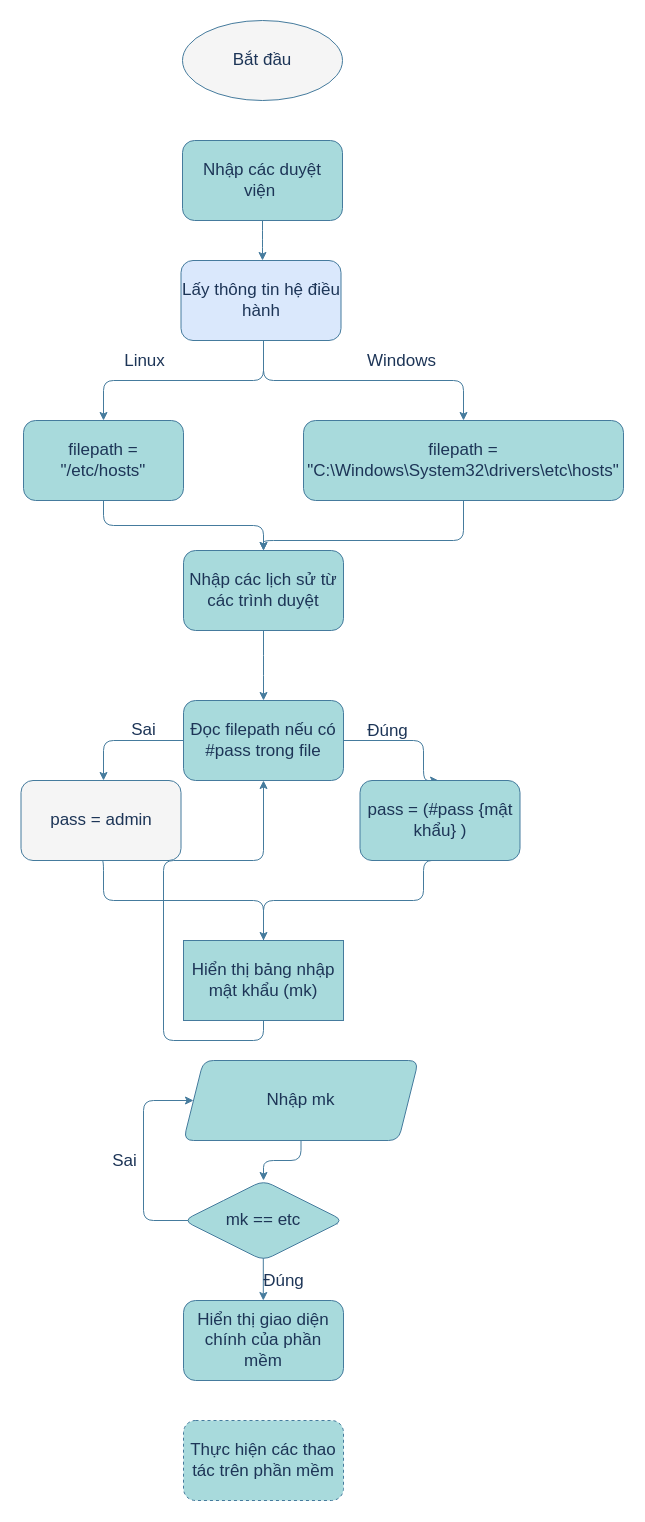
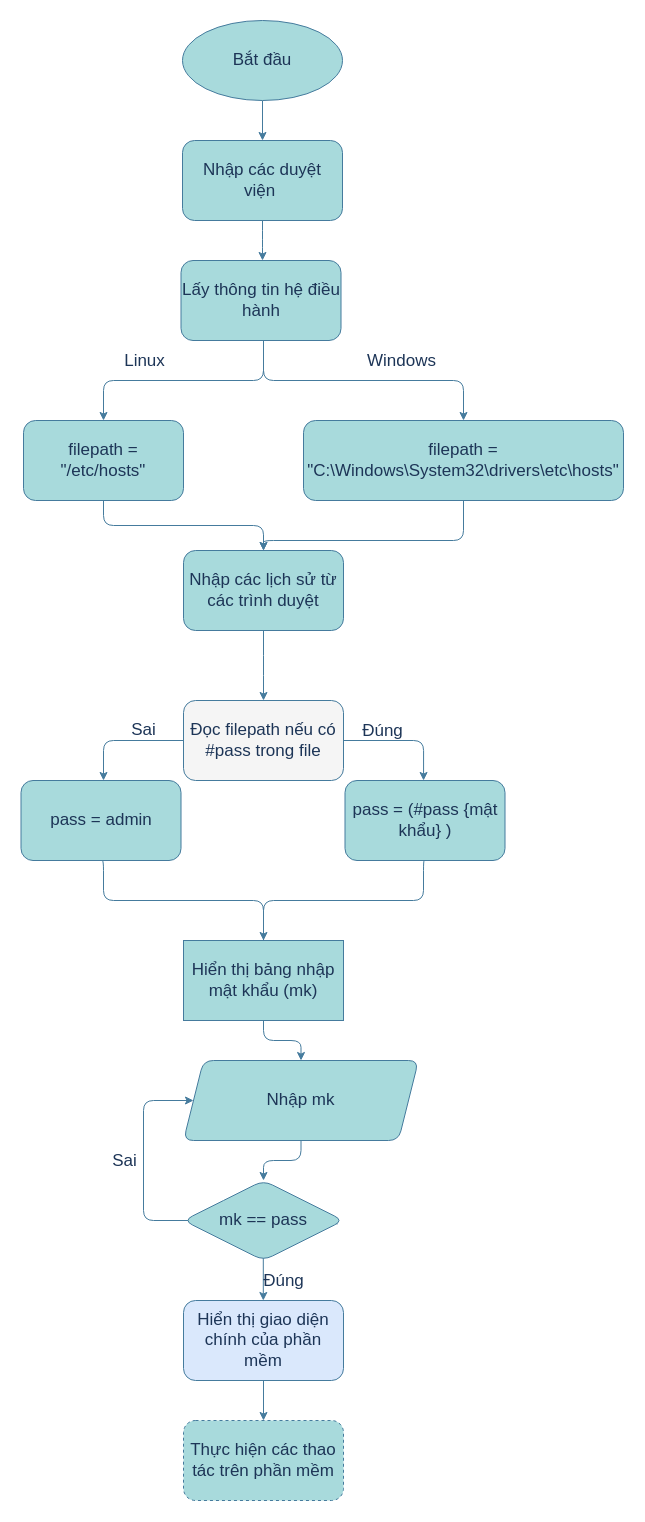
  <mxCell id="0" />
  <mxCell id="1" parent="0" />
  <mxCell id="2" value="Thực hiện các thao tác trên phần mềm" style="whiteSpace=wrap;html=1;rounded=1;labelBackgroundColor=none;fillColor=#A8DADC;strokeColor=#457B9D;fontColor=#1D3557;fontSize=17;dashed=1;" parent="1" vertex="1"><mxGeometry x="183" y="1420" width="160" height="80" as="geometry" /></mxCell>
  <mxCell id="3" style="edgeStyle=orthogonalEdgeStyle;rounded=1;orthogonalLoop=1;jettySize=auto;html=1;labelBackgroundColor=none;strokeColor=#457B9D;fontColor=default;fontSize=17;" parent="1" target="10" edge="1"><mxGeometry relative="1" as="geometry"><mxPoint x="263" y="270" as="sourcePoint" /><Array as="points"><mxPoint x="263" y="380" /><mxPoint x="103" y="380" /></Array></mxGeometry></mxCell>
  <mxCell id="4" value="Linux" style="edgeLabel;html=1;align=center;verticalAlign=middle;resizable=0;points=[];labelBackgroundColor=none;fontColor=#1D3557;rounded=1;fontSize=17;" parent="3" vertex="1" connectable="0"><mxGeometry x="0.245" y="1" relative="1" as="geometry"><mxPoint x="-37" y="-21" as="offset" /></mxGeometry></mxCell>
  <mxCell id="5" style="edgeStyle=orthogonalEdgeStyle;rounded=1;orthogonalLoop=1;jettySize=auto;html=1;labelBackgroundColor=none;strokeColor=#457B9D;fontColor=default;fontSize=17;" parent="1" target="8" edge="1"><mxGeometry relative="1" as="geometry"><mxPoint x="263" y="290" as="sourcePoint" /><Array as="points"><mxPoint x="263" y="380" /><mxPoint x="463" y="380" /></Array></mxGeometry></mxCell>
  <mxCell id="6" value="Windows" style="edgeLabel;html=1;align=center;verticalAlign=middle;resizable=0;points=[];labelBackgroundColor=none;fontColor=#1D3557;rounded=1;fontSize=17;" parent="5" vertex="1" connectable="0"><mxGeometry x="-0.127" y="-2" relative="1" as="geometry"><mxPoint x="83" y="-22" as="offset" /></mxGeometry></mxCell>
  <mxCell id="7" style="edgeStyle=orthogonalEdgeStyle;rounded=1;orthogonalLoop=1;jettySize=auto;html=1;exitX=0.5;exitY=1;exitDx=0;exitDy=0;entryX=0.5;entryY=0;entryDx=0;entryDy=0;labelBackgroundColor=none;strokeColor=#457B9D;fontColor=default;fontSize=17;" parent="1" source="8" target="29" edge="1"><mxGeometry relative="1" as="geometry"><mxPoint x="263" y="570" as="targetPoint" /><Array as="points"><mxPoint x="463" y="500" /><mxPoint x="463" y="540" /><mxPoint x="263" y="540" /></Array></mxGeometry></mxCell>
  <mxCell id="8" value="filepath = &quot;C:\Windows\System32\drivers\etc\hosts&quot;" style="rounded=1;whiteSpace=wrap;html=1;labelBackgroundColor=none;fillColor=#A8DADC;strokeColor=#457B9D;fontColor=#1D3557;fontSize=17;" parent="1" vertex="1"><mxGeometry x="303" y="420" width="320" height="80" as="geometry" /></mxCell>
  <mxCell id="9" style="edgeStyle=orthogonalEdgeStyle;rounded=1;orthogonalLoop=1;jettySize=auto;html=1;exitX=0.5;exitY=1;exitDx=0;exitDy=0;entryX=0.5;entryY=0;entryDx=0;entryDy=0;labelBackgroundColor=none;strokeColor=#457B9D;fontColor=default;fontSize=17;" parent="1" source="10" target="29" edge="1"><mxGeometry relative="1" as="geometry"><mxPoint x="263" y="640" as="targetPoint" /></mxGeometry></mxCell>
  <mxCell id="10" value="filepath = &quot;/etc/hosts&quot;" style="rounded=1;whiteSpace=wrap;html=1;labelBackgroundColor=none;fillColor=#A8DADC;strokeColor=#457B9D;fontColor=#1D3557;fontSize=17;" parent="1" vertex="1"><mxGeometry x="23" y="420" width="160" height="80" as="geometry" /></mxCell>
  <mxCell id="11" style="edgeStyle=orthogonalEdgeStyle;rounded=1;orthogonalLoop=1;jettySize=auto;html=1;labelBackgroundColor=none;strokeColor=#457B9D;fontColor=default;entryX=0.5;entryY=0;entryDx=0;entryDy=0;exitX=0.964;exitY=0.526;exitDx=0;exitDy=0;exitPerimeter=0;fontSize=17;" parent="1" edge="1"><mxGeometry relative="1" as="geometry"><Array as="points"><mxPoint x="337" y="740" /><mxPoint x="103" y="740" /></Array><mxPoint x="337.24" y="742.08" as="sourcePoint" /><mxPoint x="103" y="780" as="targetPoint" /></mxGeometry></mxCell>
  <mxCell id="12" value="Sai" style="edgeLabel;html=1;align=center;verticalAlign=middle;resizable=0;points=[];labelBackgroundColor=none;fontColor=#1D3557;rounded=1;fontSize=17;" parent="11" vertex="1" connectable="0"><mxGeometry x="-0.156" y="4" relative="1" as="geometry"><mxPoint x="-80" y="-15" as="offset" /></mxGeometry></mxCell>
  <mxCell id="13" style="edgeStyle=orthogonalEdgeStyle;rounded=1;orthogonalLoop=1;jettySize=auto;html=1;labelBackgroundColor=none;strokeColor=#457B9D;fontColor=default;exitX=0.067;exitY=0.543;exitDx=0;exitDy=0;exitPerimeter=0;entryX=0.491;entryY=0;entryDx=0;entryDy=0;entryPerimeter=0;fontSize=17;" parent="1" target="18" edge="1"><mxGeometry relative="1" as="geometry"><Array as="points"><mxPoint x="213" y="740" /><mxPoint x="423" y="740" /></Array><mxPoint x="213.03" y="733.43" as="sourcePoint" /><mxPoint x="424.15" y="769.99" as="targetPoint" /></mxGeometry></mxCell>
  <mxCell id="14" value="Đúng" style="edgeLabel;html=1;align=center;verticalAlign=middle;resizable=0;points=[];labelBackgroundColor=none;fontColor=#1D3557;rounded=1;fontSize=17;" parent="13" vertex="1" connectable="0"><mxGeometry x="-0.278" y="-1" relative="1" as="geometry"><mxPoint x="82" y="-11" as="offset" /></mxGeometry></mxCell>
  <mxCell id="15" style="edgeStyle=orthogonalEdgeStyle;rounded=1;orthogonalLoop=1;jettySize=auto;html=1;exitX=0.5;exitY=1;exitDx=0;exitDy=0;entryX=0.5;entryY=0;entryDx=0;entryDy=0;labelBackgroundColor=none;strokeColor=#457B9D;fontColor=default;fontSize=17;endArrow=none;" parent="1" source="16" target="20" edge="1"><mxGeometry relative="1" as="geometry"><Array as="points"><mxPoint x="103" y="860" /><mxPoint x="103" y="900" /><mxPoint x="263" y="900" /></Array></mxGeometry></mxCell>
- <mxCell id="16" value="pass = admin" style="rounded=1;whiteSpace=wrap;html=1;labelBackgroundColor=none;fillColor=#f5f5f5;strokeColor=#457B9D;fontColor=#1D3557;fontSize=17;" parent="1" vertex="1"><mxGeometry x="20.5" y="780" width="160" height="80" as="geometry" /></mxCell>
+ <mxCell id="16" value="pass = admin" style="rounded=1;whiteSpace=wrap;html=1;labelBackgroundColor=none;fillColor=#A8DADC;strokeColor=#457B9D;fontColor=#1D3557;fontSize=17;" parent="1" vertex="1"><mxGeometry x="20.5" y="780" width="160" height="80" as="geometry" /></mxCell>
  <mxCell id="17" style="edgeStyle=orthogonalEdgeStyle;rounded=1;orthogonalLoop=1;jettySize=auto;html=1;exitX=0.5;exitY=1;exitDx=0;exitDy=0;entryX=0.5;entryY=0;entryDx=0;entryDy=0;labelBackgroundColor=none;strokeColor=#457B9D;fontColor=default;fontSize=17;" parent="1" source="18" target="20" edge="1"><mxGeometry relative="1" as="geometry"><Array as="points"><mxPoint x="423" y="860" /><mxPoint x="423" y="900" /><mxPoint x="263" y="900" /></Array></mxGeometry></mxCell>
- <mxCell id="18" value="pass = (#pass {mật khẩu} )" style="rounded=1;whiteSpace=wrap;html=1;labelBackgroundColor=none;fillColor=#A8DADC;strokeColor=#457B9D;fontColor=#1D3557;fontSize=17;" parent="1" vertex="1"><mxGeometry x="359.5" y="780" width="160" height="80" as="geometry" /></mxCell>
- <mxCell id="19" style="edgeStyle=orthogonalEdgeStyle;rounded=1;orthogonalLoop=1;jettySize=auto;html=1;exitX=0.5;exitY=1;exitDx=0;exitDy=0;labelBackgroundColor=none;strokeColor=#457B9D;fontColor=default;fontSize=17;" parent="1" source="20" target="36" edge="1"><mxGeometry relative="1" as="geometry"><mxPoint x="263" y="1140" as="sourcePoint" /></mxGeometry></mxCell>
+ <mxCell id="18" value="pass = (#pass {mật khẩu} )" style="rounded=1;whiteSpace=wrap;html=1;labelBackgroundColor=none;fillColor=#A8DADC;strokeColor=#457B9D;fontColor=#1D3557;fontSize=17;" parent="1" vertex="1"><mxGeometry x="344.5" y="780" width="160" height="80" as="geometry" /></mxCell>
+ <mxCell id="19" style="edgeStyle=orthogonalEdgeStyle;rounded=1;orthogonalLoop=1;jettySize=auto;html=1;exitX=0.5;exitY=1;exitDx=0;exitDy=0;entryX=0.5;entryY=0;entryDx=0;entryDy=0;labelBackgroundColor=none;strokeColor=#457B9D;fontColor=default;fontSize=17;" parent="1" source="20" target="22" edge="1"><mxGeometry relative="1" as="geometry"><mxPoint x="263" y="1140" as="sourcePoint" /></mxGeometry></mxCell>
  <mxCell id="20" value="Hiển thị bảng nhập mật khẩu (mk)" style="whiteSpace=wrap;html=1;labelBackgroundColor=none;fillColor=#A8DADC;strokeColor=#457B9D;fontColor=#1D3557;fontSize=17;rounded=0;" parent="1" vertex="1"><mxGeometry x="183" y="940" width="160" height="80" as="geometry" /></mxCell>
  <mxCell id="21" style="edgeStyle=orthogonalEdgeStyle;rounded=1;orthogonalLoop=1;jettySize=auto;html=1;exitX=0.5;exitY=1;exitDx=0;exitDy=0;labelBackgroundColor=none;strokeColor=#457B9D;fontColor=default;fontSize=17;" parent="1" source="22" target="27" edge="1"><mxGeometry relative="1" as="geometry" /></mxCell>
  <mxCell id="22" value="Nhập mk" style="shape=parallelogram;perimeter=parallelogramPerimeter;whiteSpace=wrap;html=1;fixedSize=1;labelBackgroundColor=none;fillColor=#A8DADC;strokeColor=#457B9D;fontColor=#1D3557;rounded=1;fontSize=17;" parent="1" vertex="1"><mxGeometry x="183" y="1060" width="235" height="80" as="geometry" /></mxCell>
  <mxCell id="23" value="" style="edgeStyle=orthogonalEdgeStyle;rounded=1;orthogonalLoop=1;jettySize=auto;html=1;strokeColor=#457B9D;fontColor=default;labelBackgroundColor=none;entryX=0.5;entryY=0;entryDx=0;entryDy=0;fontSize=17;" parent="1" edge="1"><mxGeometry x="-0.001" y="40" relative="1" as="geometry"><Array as="points" /><mxPoint as="offset" /><mxPoint x="262.8" y="1200" as="sourcePoint" /><mxPoint x="262.8" y="1300" as="targetPoint" /></mxGeometry></mxCell>
  <mxCell id="24" value="Đúng" style="edgeLabel;html=1;align=center;verticalAlign=middle;resizable=0;points=[];fontColor=#1D3557;rounded=1;labelBackgroundColor=none;fontSize=17;" parent="23" vertex="1" connectable="0"><mxGeometry x="-0.062" y="7" relative="1" as="geometry"><mxPoint x="13" y="33" as="offset" /></mxGeometry></mxCell>
  <mxCell id="25" style="edgeStyle=orthogonalEdgeStyle;rounded=1;orthogonalLoop=1;jettySize=auto;html=1;exitX=0.959;exitY=0.55;exitDx=0;exitDy=0;entryX=0;entryY=0.5;entryDx=0;entryDy=0;strokeColor=#457B9D;fontColor=default;fillColor=#A8DADC;exitPerimeter=0;labelBackgroundColor=none;fontSize=17;" parent="1" source="27" target="22" edge="1"><mxGeometry relative="1" as="geometry"><Array as="points"><mxPoint x="336" y="1220" /><mxPoint x="143" y="1220" /><mxPoint x="143" y="1100" /></Array></mxGeometry></mxCell>
  <mxCell id="26" value="Sai" style="edgeLabel;html=1;align=center;verticalAlign=middle;resizable=0;points=[];fontColor=#1D3557;labelBackgroundColor=none;rounded=1;fontSize=17;" parent="25" vertex="1" connectable="0"><mxGeometry x="-0.036" y="1" relative="1" as="geometry"><mxPoint x="-40" y="-61" as="offset" /></mxGeometry></mxCell>
- <mxCell id="27" value="mk == etc" style="rhombus;whiteSpace=wrap;html=1;labelBackgroundColor=none;fillColor=#A8DADC;strokeColor=#457B9D;fontColor=#1D3557;rounded=1;fontSize=17;" parent="1" vertex="1"><mxGeometry x="183" y="1180" width="160" height="80" as="geometry" /></mxCell>
+ <mxCell id="27" value="mk == pass" style="rhombus;whiteSpace=wrap;html=1;labelBackgroundColor=none;fillColor=#A8DADC;strokeColor=#457B9D;fontColor=#1D3557;rounded=1;fontSize=17;" parent="1" vertex="1"><mxGeometry x="183" y="1180" width="160" height="80" as="geometry" /></mxCell>
  <mxCell id="28" style="edgeStyle=orthogonalEdgeStyle;rounded=1;orthogonalLoop=1;jettySize=auto;html=1;exitX=0.5;exitY=1;exitDx=0;exitDy=0;entryX=0.5;entryY=0;entryDx=0;entryDy=0;labelBackgroundColor=none;strokeColor=#457B9D;fontColor=default;fontSize=17;" parent="1" source="29" edge="1"><mxGeometry relative="1" as="geometry"><mxPoint x="263" y="700" as="targetPoint" /></mxGeometry></mxCell>
  <mxCell id="29" value="Nhập các lịch sử từ các trình duyệt" style="rounded=1;whiteSpace=wrap;html=1;labelBackgroundColor=none;fillColor=#A8DADC;strokeColor=#457B9D;fontColor=#1D3557;fontSize=17;" parent="1" vertex="1"><mxGeometry x="183" y="550" width="160" height="80" as="geometry" /></mxCell>
  <mxCell id="30" style="edgeStyle=orthogonalEdgeStyle;rounded=1;orthogonalLoop=1;jettySize=auto;html=1;labelBackgroundColor=none;strokeColor=#457B9D;fontColor=default;fontSize=17;" parent="1" source="31" edge="1"><mxGeometry relative="1" as="geometry"><mxPoint x="262" y="260" as="targetPoint" /></mxGeometry></mxCell>
  <mxCell id="31" value="Nhập các duyệt viện&amp;nbsp;" style="rounded=1;whiteSpace=wrap;html=1;labelBackgroundColor=none;fillColor=#A8DADC;strokeColor=#457B9D;fontColor=#1D3557;fontSize=17;" parent="1" vertex="1"><mxGeometry x="182" y="140" width="160" height="80" as="geometry" /></mxCell>
- <mxCell id="33" value="Bắt đầu" style="ellipse;whiteSpace=wrap;html=1;labelBackgroundColor=none;fillColor=#f5f5f5;strokeColor=#457B9D;fontColor=#1D3557;rounded=1;fontSize=17;" parent="1" vertex="1"><mxGeometry x="182" y="20" width="160" height="80" as="geometry" /></mxCell>
- <mxCell id="35" value="Hiển thị giao diện chính của phần mềm" style="whiteSpace=wrap;html=1;strokeColor=#457B9D;fontColor=#1D3557;fillColor=#A8DADC;rounded=1;labelBackgroundColor=none;fontSize=17;" parent="1" vertex="1"><mxGeometry x="183" y="1300" width="160" height="80" as="geometry" /></mxCell>
- <mxCell id="36" value="Đọc filepath nếu có #pass trong file" style="rounded=1;whiteSpace=wrap;html=1;labelBackgroundColor=none;fillColor=#A8DADC;strokeColor=#457B9D;fontColor=#1D3557;fontSize=17;" vertex="1" parent="1"><mxGeometry x="183" y="700" width="160" height="80" as="geometry" /></mxCell>
- <mxCell id="37" value="Lấy thông tin hệ điều hành" style="rounded=1;whiteSpace=wrap;html=1;labelBackgroundColor=none;fillColor=#dae8fc;strokeColor=#457B9D;fontColor=#1D3557;fontSize=17;" vertex="1" parent="1"><mxGeometry x="180.5" y="260" width="160" height="80" as="geometry" /></mxCell>
+ <mxCell id="32" style="edgeStyle=orthogonalEdgeStyle;rounded=1;orthogonalLoop=1;jettySize=auto;html=1;labelBackgroundColor=none;strokeColor=#457B9D;fontColor=default;fontSize=17;" parent="1" source="33" target="31" edge="1"><mxGeometry relative="1" as="geometry" /></mxCell>
+ <mxCell id="33" value="Bắt đầu" style="ellipse;whiteSpace=wrap;html=1;labelBackgroundColor=none;fillColor=#A8DADC;strokeColor=#457B9D;fontColor=#1D3557;rounded=1;fontSize=17;" parent="1" vertex="1"><mxGeometry x="182" y="20" width="160" height="80" as="geometry" /></mxCell>
+ <mxCell id="34" value="" style="edgeStyle=orthogonalEdgeStyle;rounded=1;orthogonalLoop=1;jettySize=auto;html=1;strokeColor=#457B9D;fontColor=default;labelBackgroundColor=none;fontSize=17;" parent="1" source="35" target="2" edge="1"><mxGeometry relative="1" as="geometry"><mxPoint x="263" y="1560" as="targetPoint" /><Array as="points" /></mxGeometry></mxCell>
+ <mxCell id="35" value="Hiển thị giao diện chính của phần mềm" style="whiteSpace=wrap;html=1;strokeColor=#457B9D;fontColor=#1D3557;fillColor=#dae8fc;rounded=1;labelBackgroundColor=none;fontSize=17;" parent="1" vertex="1"><mxGeometry x="183" y="1300" width="160" height="80" as="geometry" /></mxCell>
+ <mxCell id="36" value="Đọc filepath nếu có #pass trong file" style="rounded=1;whiteSpace=wrap;html=1;labelBackgroundColor=none;fillColor=#f5f5f5;strokeColor=#457B9D;fontColor=#1D3557;fontSize=17;" vertex="1" parent="1"><mxGeometry x="183" y="700" width="160" height="80" as="geometry" /></mxCell>
+ <mxCell id="37" value="Lấy thông tin hệ điều hành" style="rounded=1;whiteSpace=wrap;html=1;labelBackgroundColor=none;fillColor=#A8DADC;strokeColor=#457B9D;fontColor=#1D3557;fontSize=17;" vertex="1" parent="1"><mxGeometry x="180.5" y="260" width="160" height="80" as="geometry" /></mxCell>
